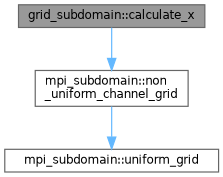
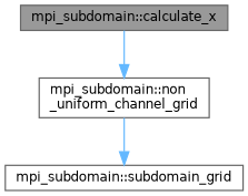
  digraph {
    rankdir=TB
    node [color=grey40 fillcolor=white fontname=Helvetica fontsize=10 shape=box style=filled]
    edge [color=steelblue1 fontname=Helvetica fontsize=10 labelfontname=Helvetica labelfontsize=10 style=solid]
-   n1 [color=gray40 fillcolor=grey60 fontcolor=black height=0.2 label="grid_subdomain::calculate_x" width=0.4]
+   n1 [color=gray40 fillcolor=grey60 fontcolor=black height=0.2 label="mpi_subdomain::calculate_x" width=0.4]
    n2 [height=0.2 label="mpi_subdomain::non\l_uniform_channel_grid" width=0.4]
-   n3 [height=0.2 label="mpi_subdomain::uniform_grid" width=0.4]
+   n3 [height=0.2 label="mpi_subdomain::subdomain_grid" width=0.4]
    n1 -> n2
    n2 -> n3
  }
